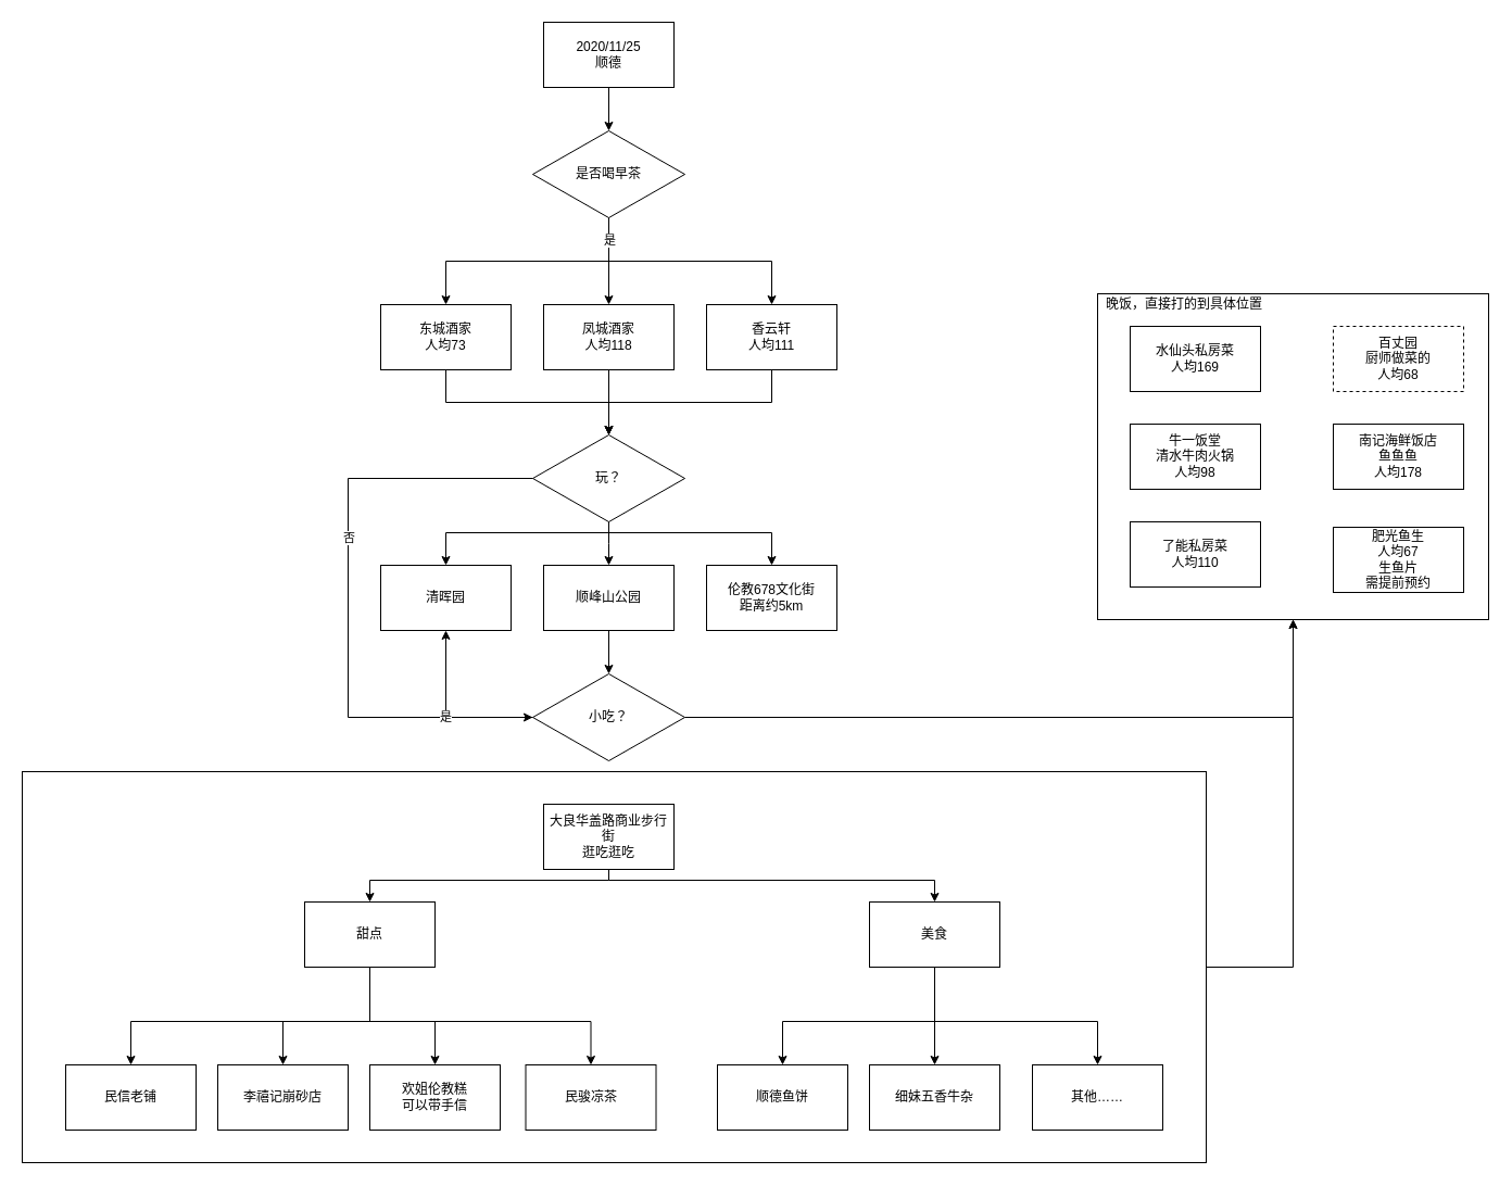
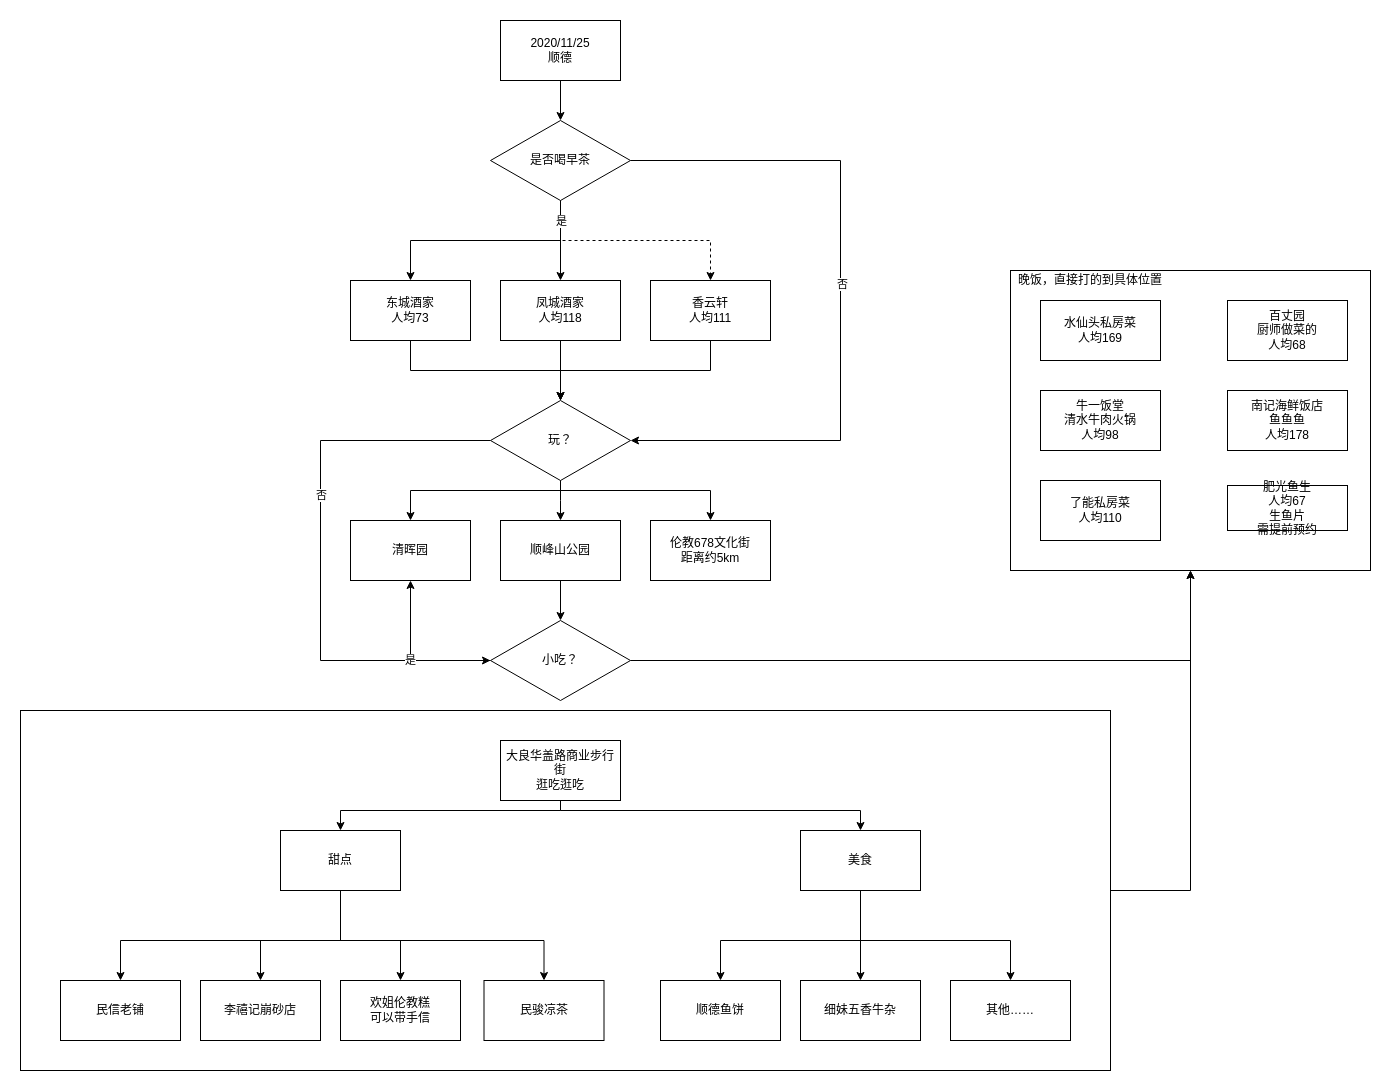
  <mxCell id="0" />
  <mxCell id="1" parent="0" />
  <mxCell id="2" value="" style="rounded=0;whiteSpace=wrap;html=1;" vertex="1" parent="1"><mxGeometry x="1010" y="270" width="360" height="300" as="geometry" /></mxCell>
  <mxCell id="3" style="edgeStyle=orthogonalEdgeStyle;rounded=0;orthogonalLoop=1;jettySize=auto;html=1;entryX=0.5;entryY=1;entryDx=0;entryDy=0;" edge="1" parent="1" source="4" target="2"><mxGeometry relative="1" as="geometry"><Array as="points"><mxPoint x="1190" y="890" /></Array></mxGeometry></mxCell>
  <mxCell id="4" value="" style="rounded=0;whiteSpace=wrap;html=1;fillColor=none;" vertex="1" parent="1"><mxGeometry x="20" y="710" width="1090" height="360" as="geometry" /></mxCell>
  <mxCell id="5" style="edgeStyle=orthogonalEdgeStyle;rounded=0;orthogonalLoop=1;jettySize=auto;html=1;" parent="1" source="6" target="17" edge="1"><mxGeometry relative="1" as="geometry" /></mxCell>
  <mxCell id="6" value="2020/11/25&lt;br&gt;顺德" style="rounded=0;whiteSpace=wrap;html=1;" parent="1" vertex="1"><mxGeometry x="500" y="20" width="120" height="60" as="geometry" /></mxCell>
  <mxCell id="7" style="edgeStyle=orthogonalEdgeStyle;rounded=0;orthogonalLoop=1;jettySize=auto;html=1;entryX=0.5;entryY=0;entryDx=0;entryDy=0;" parent="1" source="8" target="25" edge="1"><mxGeometry relative="1" as="geometry"><Array as="points"><mxPoint x="410" y="370" /><mxPoint x="560" y="370" /></Array></mxGeometry></mxCell>
  <mxCell id="8" value="东城酒家&lt;br&gt;人均73" style="rounded=0;whiteSpace=wrap;html=1;" parent="1" vertex="1"><mxGeometry x="350" y="280" width="120" height="60" as="geometry" /></mxCell>
  <mxCell id="9" style="edgeStyle=orthogonalEdgeStyle;rounded=0;orthogonalLoop=1;jettySize=auto;html=1;entryX=0.5;entryY=0;entryDx=0;entryDy=0;" parent="1" source="10" target="25" edge="1"><mxGeometry relative="1" as="geometry" /></mxCell>
  <mxCell id="10" value="凤城酒家&lt;br&gt;人均118" style="rounded=0;whiteSpace=wrap;html=1;" parent="1" vertex="1"><mxGeometry x="500" y="280" width="120" height="60" as="geometry" /></mxCell>
  <mxCell id="11" style="edgeStyle=orthogonalEdgeStyle;rounded=0;orthogonalLoop=1;jettySize=auto;html=1;entryX=0.5;entryY=0;entryDx=0;entryDy=0;" parent="1" source="17" target="10" edge="1"><mxGeometry relative="1" as="geometry" /></mxCell>
  <mxCell id="12" style="edgeStyle=orthogonalEdgeStyle;rounded=0;orthogonalLoop=1;jettySize=auto;html=1;entryX=0.5;entryY=0;entryDx=0;entryDy=0;" parent="1" source="17" target="8" edge="1"><mxGeometry relative="1" as="geometry"><Array as="points"><mxPoint x="560" y="240" /><mxPoint x="410" y="240" /></Array></mxGeometry></mxCell>
- <mxCell id="13" style="edgeStyle=orthogonalEdgeStyle;rounded=0;orthogonalLoop=1;jettySize=auto;html=1;entryX=0.5;entryY=0;entryDx=0;entryDy=0;" parent="1" source="17" target="19" edge="1"><mxGeometry relative="1" as="geometry"><Array as="points"><mxPoint x="560" y="240" /><mxPoint x="710" y="240" /></Array></mxGeometry></mxCell>
+ <mxCell id="13" style="edgeStyle=orthogonalEdgeStyle;rounded=0;orthogonalLoop=1;jettySize=auto;html=1;entryX=0.5;entryY=0;entryDx=0;entryDy=0;dashed=1;" parent="1" source="17" target="19" edge="1"><mxGeometry relative="1" as="geometry"><Array as="points"><mxPoint x="560" y="240" /><mxPoint x="710" y="240" /></Array></mxGeometry></mxCell>
  <mxCell id="14" value="是" style="edgeLabel;html=1;align=center;verticalAlign=middle;resizable=0;points=[];" parent="13" vertex="1" connectable="0"><mxGeometry x="-0.939" y="2" relative="1" as="geometry"><mxPoint x="-2" y="13" as="offset" /></mxGeometry></mxCell>
+ <mxCell id="15" style="edgeStyle=orthogonalEdgeStyle;rounded=0;orthogonalLoop=1;jettySize=auto;html=1;entryX=1;entryY=0.5;entryDx=0;entryDy=0;" edge="1" parent="1" source="17" target="25"><mxGeometry relative="1" as="geometry"><Array as="points"><mxPoint x="840" y="160" /><mxPoint x="840" y="440" /></Array></mxGeometry></mxCell>
+ <mxCell id="16" value="否" style="edgeLabel;html=1;align=center;verticalAlign=middle;resizable=0;points=[];" vertex="1" connectable="0" parent="15"><mxGeometry x="-0.049" y="1" relative="1" as="geometry"><mxPoint as="offset" /></mxGeometry></mxCell>
  <mxCell id="17" value="是否喝早茶" style="rhombus;whiteSpace=wrap;html=1;" parent="1" vertex="1"><mxGeometry x="490" y="120" width="140" height="80" as="geometry" /></mxCell>
  <mxCell id="18" style="edgeStyle=orthogonalEdgeStyle;rounded=0;orthogonalLoop=1;jettySize=auto;html=1;entryX=0.5;entryY=0;entryDx=0;entryDy=0;" parent="1" source="19" target="25" edge="1"><mxGeometry relative="1" as="geometry"><Array as="points"><mxPoint x="710" y="370" /><mxPoint x="560" y="370" /></Array></mxGeometry></mxCell>
  <mxCell id="19" value="香云轩&lt;br&gt;人均111" style="rounded=0;whiteSpace=wrap;html=1;" parent="1" vertex="1"><mxGeometry x="650" y="280" width="120" height="60" as="geometry" /></mxCell>
  <mxCell id="20" style="edgeStyle=orthogonalEdgeStyle;rounded=0;orthogonalLoop=1;jettySize=auto;html=1;" parent="1" source="25" target="28" edge="1"><mxGeometry relative="1" as="geometry"><Array as="points"><mxPoint x="560" y="500" /><mxPoint x="560" y="500" /></Array></mxGeometry></mxCell>
  <mxCell id="21" style="edgeStyle=orthogonalEdgeStyle;rounded=0;orthogonalLoop=1;jettySize=auto;html=1;entryX=0.5;entryY=0;entryDx=0;entryDy=0;" parent="1" source="25" target="26" edge="1"><mxGeometry relative="1" as="geometry"><Array as="points"><mxPoint x="560" y="490" /><mxPoint x="410" y="490" /></Array></mxGeometry></mxCell>
  <mxCell id="22" style="edgeStyle=orthogonalEdgeStyle;rounded=0;orthogonalLoop=1;jettySize=auto;html=1;" parent="1" source="25" target="32" edge="1"><mxGeometry relative="1" as="geometry"><Array as="points"><mxPoint x="560" y="490" /><mxPoint x="710" y="490" /></Array></mxGeometry></mxCell>
  <mxCell id="23" style="edgeStyle=orthogonalEdgeStyle;rounded=0;orthogonalLoop=1;jettySize=auto;html=1;entryX=0;entryY=0.5;entryDx=0;entryDy=0;" edge="1" parent="1" source="25" target="35"><mxGeometry relative="1" as="geometry"><Array as="points"><mxPoint x="320" y="440" /><mxPoint x="320" y="660" /></Array></mxGeometry></mxCell>
  <mxCell id="24" value="否" style="edgeLabel;html=1;align=center;verticalAlign=middle;resizable=0;points=[];" vertex="1" connectable="0" parent="23"><mxGeometry x="-0.393" y="54" relative="1" as="geometry"><mxPoint x="-54" y="54" as="offset" /></mxGeometry></mxCell>
  <mxCell id="25" value="玩？" style="rhombus;whiteSpace=wrap;html=1;" parent="1" vertex="1"><mxGeometry x="490" y="400" width="140" height="80" as="geometry" /></mxCell>
  <mxCell id="26" value="清晖园" style="rounded=0;whiteSpace=wrap;html=1;" parent="1" vertex="1"><mxGeometry x="350" y="520" width="120" height="60" as="geometry" /></mxCell>
  <mxCell id="27" style="edgeStyle=orthogonalEdgeStyle;rounded=0;orthogonalLoop=1;jettySize=auto;html=1;entryX=0.5;entryY=0;entryDx=0;entryDy=0;" edge="1" parent="1" source="28" target="35"><mxGeometry relative="1" as="geometry" /></mxCell>
  <mxCell id="28" value="顺峰山公园" style="rounded=0;whiteSpace=wrap;html=1;" parent="1" vertex="1"><mxGeometry x="500" y="520" width="120" height="60" as="geometry" /></mxCell>
  <mxCell id="29" style="edgeStyle=orthogonalEdgeStyle;rounded=0;orthogonalLoop=1;jettySize=auto;html=1;" edge="1" parent="1" source="31" target="40"><mxGeometry relative="1" as="geometry"><Array as="points"><mxPoint x="560" y="810" /><mxPoint x="340" y="810" /></Array></mxGeometry></mxCell>
  <mxCell id="30" style="edgeStyle=orthogonalEdgeStyle;rounded=0;orthogonalLoop=1;jettySize=auto;html=1;" edge="1" parent="1" source="31" target="48"><mxGeometry relative="1" as="geometry"><Array as="points"><mxPoint x="560" y="810" /><mxPoint x="860" y="810" /></Array></mxGeometry></mxCell>
  <mxCell id="31" value="大良华盖路商业步行街&lt;br&gt;逛吃逛吃" style="rounded=0;whiteSpace=wrap;html=1;" parent="1" vertex="1"><mxGeometry x="500" y="740" width="120" height="60" as="geometry" /></mxCell>
  <mxCell id="32" value="伦教678文化街&lt;br&gt;距离约5km" style="rounded=0;whiteSpace=wrap;html=1;" parent="1" vertex="1"><mxGeometry x="650" y="520" width="120" height="60" as="geometry" /></mxCell>
  <mxCell id="33" value="是" style="edgeStyle=orthogonalEdgeStyle;rounded=0;orthogonalLoop=1;jettySize=auto;html=1;" edge="1" parent="1" source="35" target="26"><mxGeometry relative="1" as="geometry" /></mxCell>
  <mxCell id="34" style="edgeStyle=orthogonalEdgeStyle;rounded=0;orthogonalLoop=1;jettySize=auto;html=1;" edge="1" parent="1" source="35" target="2"><mxGeometry relative="1" as="geometry" /></mxCell>
  <mxCell id="35" value="小吃？" style="rhombus;whiteSpace=wrap;html=1;" vertex="1" parent="1"><mxGeometry x="490" y="620" width="140" height="80" as="geometry" /></mxCell>
  <mxCell id="36" value="" style="edgeStyle=orthogonalEdgeStyle;rounded=0;orthogonalLoop=1;jettySize=auto;html=1;" edge="1" parent="1" source="40" target="41"><mxGeometry relative="1" as="geometry"><Array as="points"><mxPoint x="340" y="940" /><mxPoint x="120" y="940" /></Array></mxGeometry></mxCell>
  <mxCell id="37" style="edgeStyle=orthogonalEdgeStyle;rounded=0;orthogonalLoop=1;jettySize=auto;html=1;entryX=0.5;entryY=0;entryDx=0;entryDy=0;" edge="1" parent="1" source="40" target="42"><mxGeometry relative="1" as="geometry"><Array as="points"><mxPoint x="340" y="940" /><mxPoint x="260" y="940" /></Array></mxGeometry></mxCell>
  <mxCell id="38" style="edgeStyle=orthogonalEdgeStyle;rounded=0;orthogonalLoop=1;jettySize=auto;html=1;" edge="1" parent="1" source="40" target="43"><mxGeometry relative="1" as="geometry"><Array as="points"><mxPoint x="340" y="940" /><mxPoint x="400" y="940" /></Array></mxGeometry></mxCell>
  <mxCell id="39" style="edgeStyle=orthogonalEdgeStyle;rounded=0;orthogonalLoop=1;jettySize=auto;html=1;entryX=0.5;entryY=0;entryDx=0;entryDy=0;" edge="1" parent="1" source="40" target="44"><mxGeometry relative="1" as="geometry"><Array as="points"><mxPoint x="340" y="940" /><mxPoint x="544" y="940" /></Array></mxGeometry></mxCell>
  <mxCell id="40" value="甜点" style="rounded=0;whiteSpace=wrap;html=1;" vertex="1" parent="1"><mxGeometry x="280" y="830" width="120" height="60" as="geometry" /></mxCell>
  <mxCell id="41" value="民信老铺" style="rounded=0;whiteSpace=wrap;html=1;" vertex="1" parent="1"><mxGeometry x="60" y="980" width="120" height="60" as="geometry" /></mxCell>
  <mxCell id="42" value="李禧记崩砂店" style="rounded=0;whiteSpace=wrap;html=1;" vertex="1" parent="1"><mxGeometry x="200" y="980" width="120" height="60" as="geometry" /></mxCell>
  <mxCell id="43" value="欢姐伦教糕&lt;br&gt;可以带手信" style="rounded=0;whiteSpace=wrap;html=1;" vertex="1" parent="1"><mxGeometry x="340" y="980" width="120" height="60" as="geometry" /></mxCell>
  <mxCell id="44" value="民骏凉茶" style="rounded=0;whiteSpace=wrap;html=1;" vertex="1" parent="1"><mxGeometry x="483.5" y="980" width="120" height="60" as="geometry" /></mxCell>
  <mxCell id="45" style="edgeStyle=orthogonalEdgeStyle;rounded=0;orthogonalLoop=1;jettySize=auto;html=1;" edge="1" parent="1" source="48" target="49"><mxGeometry relative="1" as="geometry"><Array as="points"><mxPoint x="860" y="940" /><mxPoint x="720" y="940" /></Array></mxGeometry></mxCell>
  <mxCell id="46" style="edgeStyle=orthogonalEdgeStyle;rounded=0;orthogonalLoop=1;jettySize=auto;html=1;" edge="1" parent="1" source="48" target="50"><mxGeometry relative="1" as="geometry"><Array as="points"><mxPoint x="860" y="910" /><mxPoint x="860" y="910" /></Array></mxGeometry></mxCell>
  <mxCell id="47" style="edgeStyle=orthogonalEdgeStyle;rounded=0;orthogonalLoop=1;jettySize=auto;html=1;entryX=0.5;entryY=0;entryDx=0;entryDy=0;" edge="1" parent="1" source="48" target="51"><mxGeometry relative="1" as="geometry"><Array as="points"><mxPoint x="860" y="940" /><mxPoint x="1010" y="940" /></Array></mxGeometry></mxCell>
  <mxCell id="48" value="美食" style="rounded=0;whiteSpace=wrap;html=1;" vertex="1" parent="1"><mxGeometry x="800" y="830" width="120" height="60" as="geometry" /></mxCell>
  <mxCell id="49" value="顺德鱼饼" style="rounded=0;whiteSpace=wrap;html=1;" vertex="1" parent="1"><mxGeometry x="660" y="980" width="120" height="60" as="geometry" /></mxCell>
  <mxCell id="50" value="细妹五香牛杂" style="rounded=0;whiteSpace=wrap;html=1;" vertex="1" parent="1"><mxGeometry x="800" y="980" width="120" height="60" as="geometry" /></mxCell>
  <mxCell id="51" value="其他……" style="rounded=0;whiteSpace=wrap;html=1;" vertex="1" parent="1"><mxGeometry x="950" y="980" width="120" height="60" as="geometry" /></mxCell>
  <mxCell id="52" value="牛一饭堂&lt;br&gt;清水牛肉火锅&lt;br&gt;人均98" style="rounded=0;whiteSpace=wrap;html=1;" vertex="1" parent="1"><mxGeometry x="1040" y="390" width="120" height="60" as="geometry" /></mxCell>
  <mxCell id="53" value="南记海鲜饭店&lt;br&gt;鱼鱼鱼&lt;br&gt;人均178" style="rounded=0;whiteSpace=wrap;html=1;" vertex="1" parent="1"><mxGeometry x="1227" y="390" width="120" height="60" as="geometry" /></mxCell>
  <mxCell id="54" value="了能私房菜&lt;br&gt;人均110" style="rounded=0;whiteSpace=wrap;html=1;" vertex="1" parent="1"><mxGeometry x="1040" y="480" width="120" height="60" as="geometry" /></mxCell>
  <mxCell id="55" value="水仙头私房菜&lt;br&gt;人均169" style="rounded=0;whiteSpace=wrap;html=1;" vertex="1" parent="1"><mxGeometry x="1040" y="300" width="120" height="60" as="geometry" /></mxCell>
- <mxCell id="56" value="百丈园&lt;br&gt;厨师做菜的&lt;br&gt;人均68" style="rounded=0;whiteSpace=wrap;html=1;dashed=1;" vertex="1" parent="1"><mxGeometry x="1227" y="300" width="120" height="60" as="geometry" /></mxCell>
- <mxCell id="57" value="肥光鱼生&lt;br&gt;人均67&lt;br&gt;生鱼片&lt;br&gt;需提前预约" style="rounded=0;whiteSpace=wrap;html=1;" vertex="1" parent="1"><mxGeometry x="1227" y="485" width="120" height="60" as="geometry" /></mxCell>
+ <mxCell id="56" value="百丈园&lt;br&gt;厨师做菜的&lt;br&gt;人均68" style="rounded=0;whiteSpace=wrap;html=1;" vertex="1" parent="1"><mxGeometry x="1227" y="300" width="120" height="60" as="geometry" /></mxCell>
+ <mxCell id="57" value="肥光鱼生&lt;br&gt;人均67&lt;br&gt;生鱼片&lt;br&gt;需提前预约" style="rounded=0;whiteSpace=wrap;html=1;" vertex="1" parent="1"><mxGeometry x="1227" y="485" width="120" height="45" as="geometry" /></mxCell>
  <mxCell id="58" value="晚饭，直接打的到具体位置" style="text;html=1;strokeColor=none;fillColor=none;align=center;verticalAlign=middle;whiteSpace=wrap;rounded=0;" vertex="1" parent="1"><mxGeometry x="1010" y="270" width="160" height="20" as="geometry" /></mxCell>
